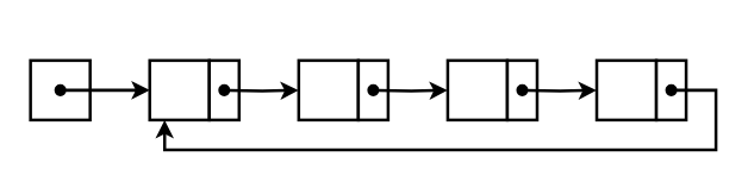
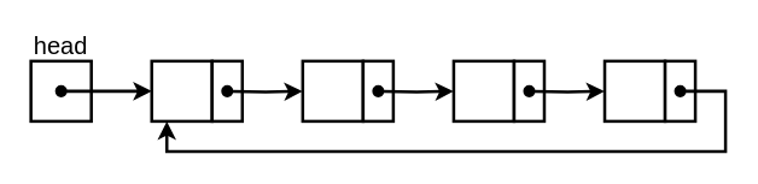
  <mxCell id="0" />
  <mxCell id="1" parent="0" />
  <mxCell id="2" value="" style="rounded=0;whiteSpace=wrap;html=1;strokeWidth=2;" parent="1" vertex="1"><mxGeometry x="20" y="40" width="40" height="40" as="geometry" /></mxCell>
  <mxCell id="3" value="" style="endArrow=classic;html=1;endFill=1;startArrow=oval;startFill=1;strokeWidth=2;entryX=0;entryY=0.5;entryDx=0;entryDy=0;" parent="1" edge="1"><mxGeometry x="40" y="60" width="50" height="50" as="geometry"><mxPoint x="40" y="60" as="sourcePoint" /><mxPoint x="100" y="60" as="targetPoint" /></mxGeometry></mxCell>
+ <mxCell id="4" value="head" style="text;html=1;strokeColor=none;fillColor=none;align=center;verticalAlign=middle;whiteSpace=wrap;rounded=0;fontSize=16;" parent="1" vertex="1"><mxGeometry x="20" y="20" width="40" height="20" as="geometry" /></mxCell>
  <mxCell id="5" value="" style="group" parent="1" vertex="1" connectable="0"><mxGeometry x="100" y="40" width="60" height="40" as="geometry" /></mxCell>
  <mxCell id="6" value="" style="rounded=0;whiteSpace=wrap;html=1;strokeWidth=2;fontSize=16;" parent="5" vertex="1"><mxGeometry width="40" height="40" as="geometry" /></mxCell>
  <mxCell id="7" value="" style="rounded=0;whiteSpace=wrap;html=1;strokeWidth=2;fontSize=16;" parent="5" vertex="1"><mxGeometry x="40" width="20" height="40" as="geometry" /></mxCell>
  <mxCell id="8" value="" style="group" parent="1" vertex="1" connectable="0"><mxGeometry x="300" y="40" width="60" height="40" as="geometry" /></mxCell>
  <mxCell id="9" value="" style="rounded=0;whiteSpace=wrap;html=1;strokeWidth=2;fontSize=16;" parent="8" vertex="1"><mxGeometry width="40" height="40" as="geometry" /></mxCell>
  <mxCell id="10" value="" style="rounded=0;whiteSpace=wrap;html=1;strokeWidth=2;fontSize=16;" parent="8" vertex="1"><mxGeometry x="40" width="20" height="40" as="geometry" /></mxCell>
  <mxCell id="11" style="edgeStyle=orthogonalEdgeStyle;rounded=0;orthogonalLoop=1;jettySize=auto;html=1;entryX=0;entryY=0.5;entryDx=0;entryDy=0;startArrow=oval;startFill=1;endArrow=classic;endFill=1;strokeWidth=2;fontSize=16;" parent="1" target="14" edge="1"><mxGeometry relative="1" as="geometry"><mxPoint x="150" y="60" as="sourcePoint" /></mxGeometry></mxCell>
  <mxCell id="12" value="" style="group" parent="1" vertex="1" connectable="0"><mxGeometry x="200" y="40" width="60" height="40" as="geometry" /></mxCell>
  <mxCell id="13" value="" style="group" parent="12" vertex="1" connectable="0"><mxGeometry width="60" height="40" as="geometry" /></mxCell>
  <mxCell id="14" value="" style="rounded=0;whiteSpace=wrap;html=1;strokeWidth=2;fontSize=16;" parent="13" vertex="1"><mxGeometry width="40" height="40" as="geometry" /></mxCell>
  <mxCell id="15" value="" style="rounded=0;whiteSpace=wrap;html=1;strokeWidth=2;fontSize=16;" parent="13" vertex="1"><mxGeometry x="40" width="20" height="40" as="geometry" /></mxCell>
  <mxCell id="16" style="edgeStyle=orthogonalEdgeStyle;rounded=0;orthogonalLoop=1;jettySize=auto;html=1;entryX=0;entryY=0.5;entryDx=0;entryDy=0;startArrow=oval;startFill=1;endArrow=classic;endFill=1;strokeWidth=2;fontSize=16;" parent="12" target="9" edge="1"><mxGeometry relative="1" as="geometry"><mxPoint x="50" y="20" as="sourcePoint" /></mxGeometry></mxCell>
  <mxCell id="17" style="edgeStyle=orthogonalEdgeStyle;rounded=0;orthogonalLoop=1;jettySize=auto;html=1;entryX=0;entryY=0.5;entryDx=0;entryDy=0;startArrow=oval;startFill=1;endArrow=classic;endFill=1;strokeWidth=2;fontSize=16;" parent="1" target="19" edge="1"><mxGeometry relative="1" as="geometry"><mxPoint x="350" y="60" as="sourcePoint" /><mxPoint x="395" y="60" as="targetPoint" /></mxGeometry></mxCell>
  <mxCell id="18" value="" style="group" vertex="1" connectable="0" parent="1"><mxGeometry x="400" y="40" width="60" height="40" as="geometry" /></mxCell>
  <mxCell id="19" value="" style="rounded=0;whiteSpace=wrap;html=1;strokeWidth=2;fontSize=16;" vertex="1" parent="18"><mxGeometry width="40" height="40" as="geometry" /></mxCell>
  <mxCell id="20" value="" style="rounded=0;whiteSpace=wrap;html=1;strokeWidth=2;fontSize=16;" vertex="1" parent="18"><mxGeometry x="40" width="20" height="40" as="geometry" /></mxCell>
  <mxCell id="21" style="edgeStyle=orthogonalEdgeStyle;rounded=0;orthogonalLoop=1;jettySize=auto;html=1;startArrow=oval;startFill=1;endArrow=classic;endFill=1;strokeWidth=2;fontSize=16;exitX=0.5;exitY=0.5;exitDx=0;exitDy=0;exitPerimeter=0;entryX=0.25;entryY=1;entryDx=0;entryDy=0;" edge="1" parent="1" source="20" target="6"><mxGeometry relative="1" as="geometry"><mxPoint x="360" y="70" as="sourcePoint" /><mxPoint y="140" as="targetPoint" x="-20" /><Array as="points"><mxPoint x="480" y="60" /><mxPoint x="480" y="100" /><mxPoint x="110" y="100" /></Array></mxGeometry></mxCell>
